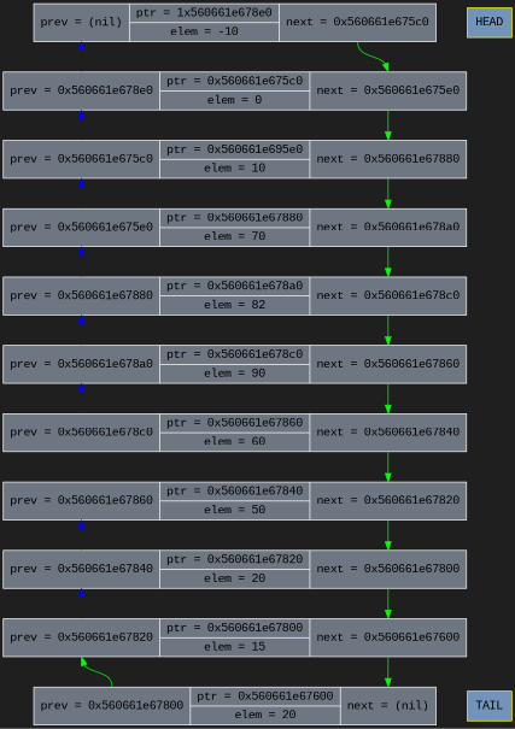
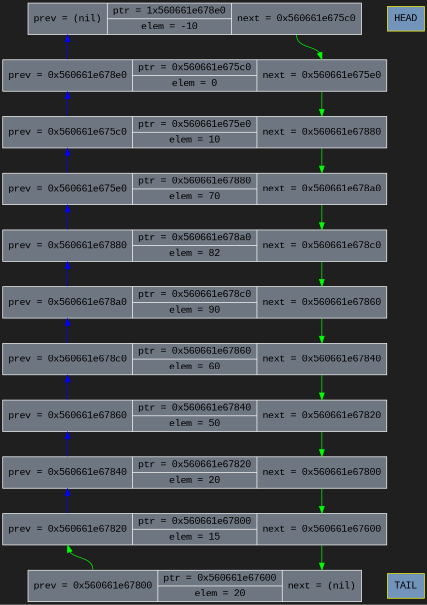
  digraph {
    bgcolor="#1f1f1f"
    fontname="Liberation Mono"
    node [color=white fillcolor="#6e7681" fontcolor="#000000" fontname="Liberation Mono" fontsize=14 shape=record style=filled]
    edge [color=transparent fontname="Liberation Mono"]
    n1 [label=" <p>prev = (nil) | {<i>ptr = 1x560661e678e0 |<e>elem = -10} | <n>next = 0x560661e675c0}"]
    n2 [color=yellow fillcolor="#7293ba" label=HEAD shape=rect]
    n3 [label=" <p>prev = 0x560661e67800 | {<i>ptr = 0x560661e67600 |<e>elem = 20} | <n>next = (nil)}"]
    n4 [color=yellow fillcolor="#7293ba" label=TAIL shape=rect]
    n5 [label=" <p>prev = 0x560661e678e0 | {<i>ptr = 0x560661e675c0 |<e>elem = 0} | <n>next = 0x560661e675e0}"]
    n6 [label=" <p>prev = 0x560661e67820 | {<i>ptr = 0x560661e67800 |<e>elem = 15} | <n>next = 0x560661e67600}"]
-   n7 [label=" <p>prev = 0x560661e675c0 | {<i>ptr = 0x560661e695e0 |<e>elem = 10} | <n>next = 0x560661e67880}"]
+   n7 [label=" <p>prev = 0x560661e675c0 | {<i>ptr = 0x560661e675e0 |<e>elem = 10} | <n>next = 0x560661e67880}"]
    n8 [label=" <p>prev = 0x560661e675e0 | {<i>ptr = 0x560661e67880 |<e>elem = 70} | <n>next = 0x560661e678a0}"]
    n9 [label=" <p>prev = 0x560661e67880 | {<i>ptr = 0x560661e678a0 |<e>elem = 82} | <n>next = 0x560661e678c0}"]
    n10 [label=" <p>prev = 0x560661e678a0 | {<i>ptr = 0x560661e678c0 |<e>elem = 90} | <n>next = 0x560661e67860}"]
    n11 [label=" <p>prev = 0x560661e678c0 | {<i>ptr = 0x560661e67860 |<e>elem = 60} | <n>next = 0x560661e67840}"]
    n12 [label=" <p>prev = 0x560661e67860 | {<i>ptr = 0x560661e67840 |<e>elem = 50} | <n>next = 0x560661e67820}"]
    n13 [label=" <p>prev = 0x560661e67840 | {<i>ptr = 0x560661e67820 |<e>elem = 20} | <n>next = 0x560661e67800}"]
    subgraph sub_1 {
      rank=same
      n1
      n2
    }
    subgraph sub_2 {
      rank=same
      n3
      n4
    }
    n1 -> n5 [arrowtail=none weight=10000]
    n1 -> n5 [color=green headport=n tailport=n]
    n2 -> n4 [weight=100]
    n3 -> n6 [color=green headport=p tailport=p]
    n5 -> n1 [color=blue headport=p tailport=p]
    n5 -> n7 [arrowtail=none weight=10000]
    n5 -> n7 [color=green headport=n tailport=n]
    n6 -> n3 [arrowtail=none weight=10000]
    n6 -> n3 [color=green headport=n tailport=n]
    n6 -> n13 [color=blue headport=p tailport=p]
    n7 -> n5 [color=blue headport=p tailport=p]
    n7 -> n8 [arrowtail=none weight=10000]
    n7 -> n8 [color=green headport=n tailport=n]
    n8 -> n7 [color=blue headport=p tailport=p]
    n8 -> n9 [arrowtail=none weight=10000]
    n8 -> n9 [color=green headport=n tailport=n]
    n9 -> n8 [color=blue headport=p tailport=p]
    n9 -> n10 [arrowtail=none weight=10000]
    n9 -> n10 [color=green headport=n tailport=n]
    n10 -> n9 [color=blue headport=p tailport=p]
    n10 -> n11 [arrowtail=none weight=10000]
    n10 -> n11 [color=green headport=n tailport=n]
    n11 -> n10 [color=blue headport=p tailport=p]
    n11 -> n12 [arrowtail=none weight=10000]
    n11 -> n12 [color=green headport=n tailport=n]
+   n12 -> n11 [color=blue headport=p tailport=p]
    n12 -> n13 [arrowtail=none weight=10000]
    n12 -> n13 [color=green headport=n tailport=n]
    n13 -> n6 [arrowtail=none weight=10000]
    n13 -> n6 [color=green headport=n tailport=n]
    n13 -> n12 [color=blue headport=p tailport=p]
  }
